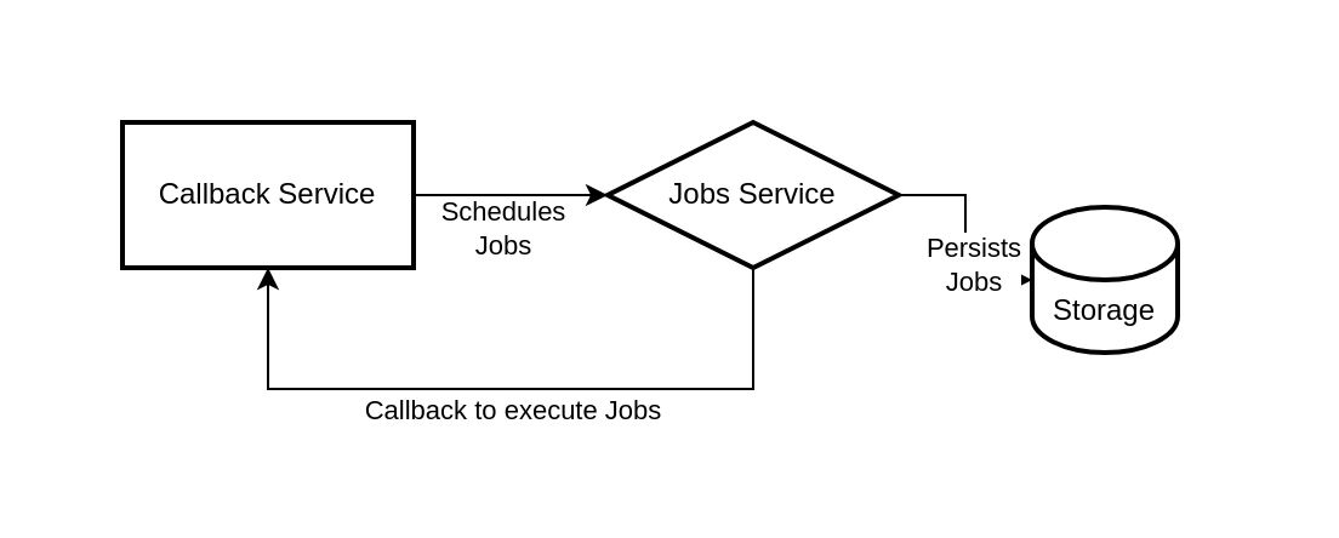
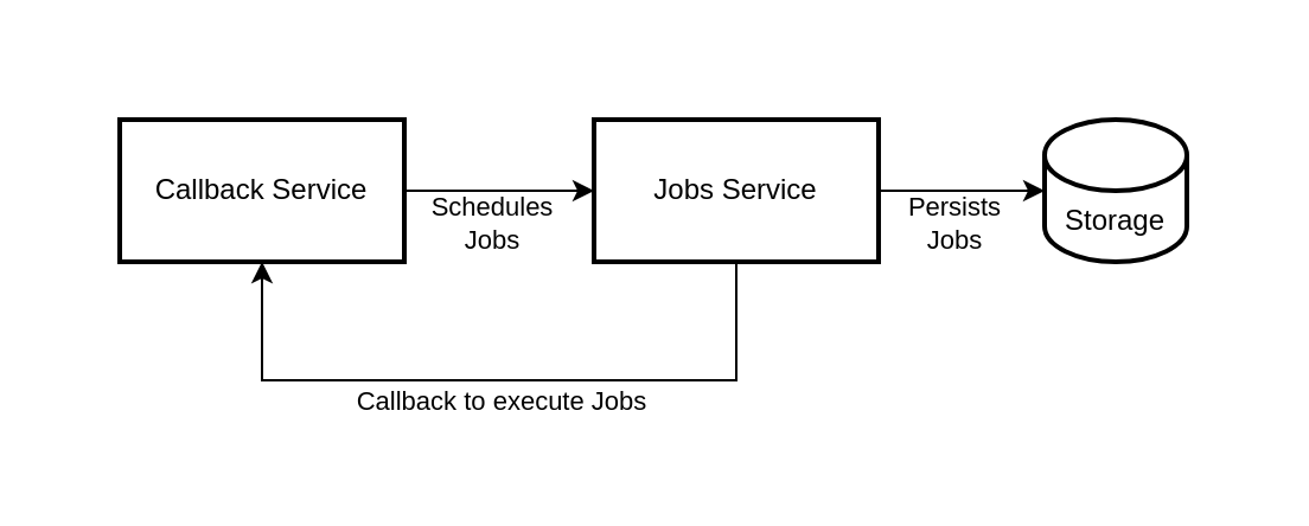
  <mxCell id="0" />
  <mxCell id="1" parent="0" />
  <mxCell id="2" value="" style="rounded=0;whiteSpace=wrap;html=1;strokeColor=none;" vertex="1" parent="1"><mxGeometry x="20" y="20" width="510" height="180" as="geometry" /></mxCell>
  <mxCell id="3" value="" style="edgeStyle=orthogonalEdgeStyle;rounded=0;orthogonalLoop=1;jettySize=auto;html=1;" edge="1" parent="1" source="5" target="8"><mxGeometry relative="1" as="geometry" /></mxCell>
  <mxCell id="4" value="Schedules&lt;div&gt;Jobs&lt;/div&gt;" style="edgeLabel;html=1;align=center;verticalAlign=middle;resizable=0;points=[];" vertex="1" connectable="0" parent="3"><mxGeometry x="-0.1" y="-3" relative="1" as="geometry"><mxPoint y="10" as="offset" /></mxGeometry></mxCell>
  <mxCell id="5" value="Callback Service" style="rounded=0;whiteSpace=wrap;html=1;strokeWidth=2;" vertex="1" parent="1"><mxGeometry x="50" y="50" width="120" height="60" as="geometry" /></mxCell>
  <mxCell id="6" style="edgeStyle=orthogonalEdgeStyle;rounded=0;orthogonalLoop=1;jettySize=auto;html=1;entryX=0.5;entryY=1;entryDx=0;entryDy=0;" edge="1" parent="1" source="8" target="5"><mxGeometry relative="1" as="geometry"><Array as="points"><mxPoint x="310" y="160" /><mxPoint x="110" y="160" /></Array></mxGeometry></mxCell>
  <mxCell id="7" value="Callback to execute Jobs" style="edgeLabel;html=1;align=center;verticalAlign=middle;resizable=0;points=[];" vertex="1" connectable="0" parent="6"><mxGeometry y="3" relative="1" as="geometry"><mxPoint y="5" as="offset" /></mxGeometry></mxCell>
- <mxCell id="8" value="Jobs Service" style="rhombus;whiteSpace=wrap;html=1;strokeWidth=2;" vertex="1" parent="1"><mxGeometry x="250" y="50" width="120" height="60" as="geometry" /></mxCell>
- <mxCell id="9" value="Storage" style="shape=cylinder3;whiteSpace=wrap;html=1;boundedLbl=1;backgroundOutline=1;size=15;strokeWidth=2;" vertex="1" parent="1"><mxGeometry x="425" y="85" width="60" height="60" as="geometry" /></mxCell>
+ <mxCell id="8" value="Jobs Service" style="whiteSpace=wrap;html=1;rounded=0;strokeWidth=2;" vertex="1" parent="1"><mxGeometry x="250" y="50" width="120" height="60" as="geometry" /></mxCell>
+ <mxCell id="9" value="Storage" style="shape=cylinder3;whiteSpace=wrap;html=1;boundedLbl=1;backgroundOutline=1;size=15;strokeWidth=2;" vertex="1" parent="1"><mxGeometry x="440" y="50" width="60" height="60" as="geometry" /></mxCell>
  <mxCell id="10" style="edgeStyle=orthogonalEdgeStyle;rounded=0;orthogonalLoop=1;jettySize=auto;html=1;entryX=0;entryY=0.5;entryDx=0;entryDy=0;entryPerimeter=0;" edge="1" parent="1" source="8" target="9"><mxGeometry relative="1" as="geometry" /></mxCell>
  <mxCell id="11" value="Persists&lt;div&gt;Jobs&lt;/div&gt;" style="edgeLabel;html=1;align=center;verticalAlign=middle;resizable=0;points=[];" vertex="1" connectable="0" parent="10"><mxGeometry x="-0.114" y="3" relative="1" as="geometry"><mxPoint y="16" as="offset" /></mxGeometry></mxCell>
